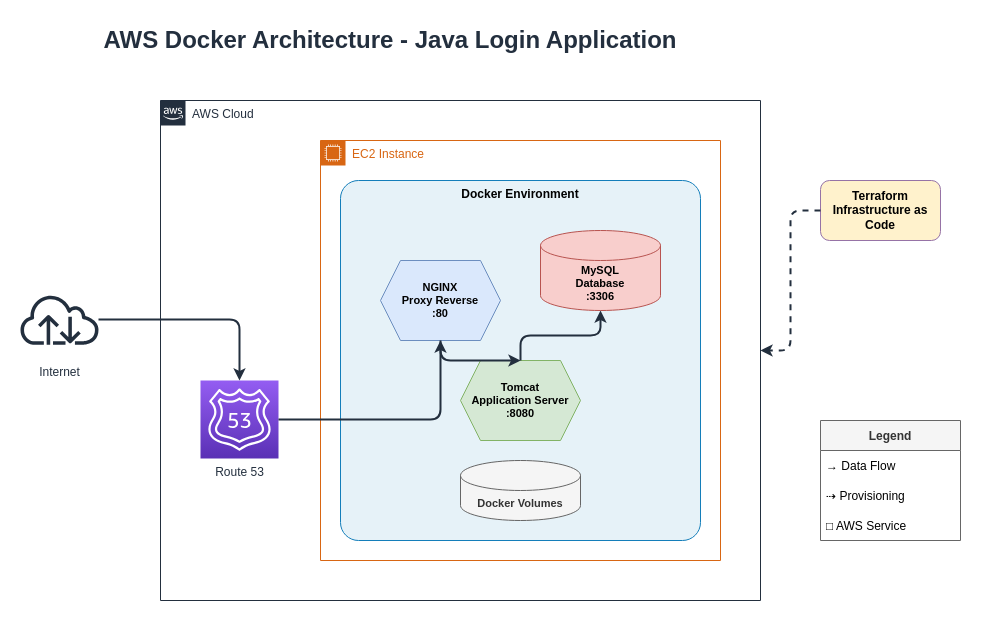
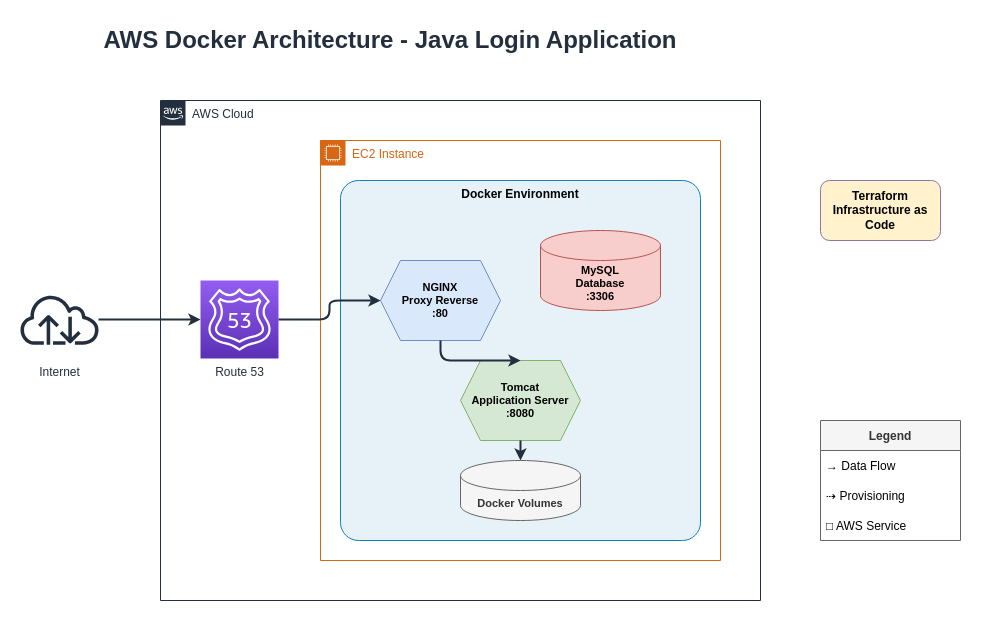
  <mxCell id="0" />
  <mxCell id="1" parent="0" />
  <mxCell id="2" value="AWS Docker Architecture - Java Login Application" style="text;html=1;strokeColor=none;fillColor=none;align=center;verticalAlign=middle;whiteSpace=wrap;rounded=0;fontSize=24;fontStyle=1;fontColor=#232F3E;" vertex="1" parent="1"><mxGeometry x="90" y="20" width="600" height="40" as="geometry" /></mxCell>
  <mxCell id="3" value="Internet" style="sketch=0;outlineConnect=0;fontColor=#232F3E;gradientColor=none;fillColor=#232F3E;strokeColor=none;dashed=0;verticalLabelPosition=bottom;verticalAlign=top;align=center;html=1;fontSize=12;fontStyle=0;aspect=fixed;pointerEvents=1;shape=mxgraph.aws4.internet;" vertex="1" parent="1"><mxGeometry x="20" y="280" width="78" height="78" as="geometry" /></mxCell>
  <mxCell id="4" value="AWS Cloud" style="points=[[0,0],[0.25,0],[0.5,0],[0.75,0],[1,0],[1,0.25],[1,0.5],[1,0.75],[1,1],[0.75,1],[0.5,1],[0.25,1],[0,1],[0,0.75],[0,0.5],[0,0.25]];outlineConnect=0;gradientColor=none;html=1;whiteSpace=wrap;fontSize=12;fontStyle=0;container=1;pointerEvents=0;collapsible=0;recursiveResize=0;shape=mxgraph.aws4.group;grIcon=mxgraph.aws4.group_aws_cloud_alt;strokeColor=#232F3E;fillColor=none;verticalAlign=top;align=left;spacingLeft=30;fontColor=#232F3E;dashed=0;" vertex="1" parent="1"><mxGeometry x="160" y="100" width="600" height="500" as="geometry" /></mxCell>
- <mxCell id="5" value="Route 53" style="sketch=0;points=[[0,0,0],[0.25,0,0],[0.5,0,0],[0.75,0,0],[1,0,0],[0,1,0],[0.25,1,0],[0.5,1,0],[0.75,1,0],[1,1,0],[0,0.25,0],[0,0.5,0],[0,0.75,0],[1,0.25,0],[1,0.5,0],[1,0.75,0]];outlineConnect=0;fontColor=#232F3E;gradientColor=#945DF2;gradientDirection=north;fillColor=#5A30B5;strokeColor=#ffffff;dashed=0;verticalLabelPosition=bottom;verticalAlign=top;align=center;html=1;fontSize=12;fontStyle=0;aspect=fixed;shape=mxgraph.aws4.resourceIcon;resIcon=mxgraph.aws4.route_53;" vertex="1" parent="4"><mxGeometry x="40" y="280" width="78" height="78" as="geometry" /></mxCell>
+ <mxCell id="5" value="Route 53" style="sketch=0;points=[[0,0,0],[0.25,0,0],[0.5,0,0],[0.75,0,0],[1,0,0],[0,1,0],[0.25,1,0],[0.5,1,0],[0.75,1,0],[1,1,0],[0,0.25,0],[0,0.5,0],[0,0.75,0],[1,0.25,0],[1,0.5,0],[1,0.75,0]];outlineConnect=0;fontColor=#232F3E;gradientColor=#945DF2;gradientDirection=north;fillColor=#5A30B5;strokeColor=#ffffff;dashed=0;verticalLabelPosition=bottom;verticalAlign=top;align=center;html=1;fontSize=12;fontStyle=0;aspect=fixed;shape=mxgraph.aws4.resourceIcon;resIcon=mxgraph.aws4.route_53;" vertex="1" parent="4"><mxGeometry x="40" y="180" width="78" height="78" as="geometry" /></mxCell>
  <mxCell id="6" value="EC2 Instance" style="points=[[0,0],[0.25,0],[0.5,0],[0.75,0],[1,0],[1,0.25],[1,0.5],[1,0.75],[1,1],[0.75,1],[0.5,1],[0.25,1],[0,1],[0,0.75],[0,0.5],[0,0.25]];outlineConnect=0;gradientColor=none;html=1;whiteSpace=wrap;fontSize=12;fontStyle=0;container=1;pointerEvents=0;collapsible=0;recursiveResize=0;shape=mxgraph.aws4.group;grIcon=mxgraph.aws4.group_ec2_instance_contents;strokeColor=#D86613;fillColor=none;verticalAlign=top;align=left;spacingLeft=30;fontColor=#D86613;dashed=0;" vertex="1" parent="4"><mxGeometry x="160" y="40" width="400" height="420" as="geometry" /></mxCell>
  <mxCell id="7" value="Docker Environment" style="rounded=1;whiteSpace=wrap;html=1;verticalAlign=top;fillColor=#E6F2F8;strokeColor=#147EBA;fontSize=12;fontStyle=1;arcSize=5;" vertex="1" parent="6"><mxGeometry x="20" y="40" width="360" height="360" as="geometry" /></mxCell>
  <mxCell id="8" value="NGINX&#10;Proxy Reverse&#10;:80" style="shape=hexagon;perimeter=hexagonPerimeter2;whiteSpace=wrap;html=1;fixedSize=1;fillColor=#dae8fc;strokeColor=#6c8ebf;fontSize=11;fontStyle=1" vertex="1" parent="7"><mxGeometry x="40" y="80" width="120" height="80" as="geometry" /></mxCell>
  <mxCell id="9" value="Tomcat&#10;Application Server&#10;:8080" style="shape=hexagon;perimeter=hexagonPerimeter2;whiteSpace=wrap;html=1;fixedSize=1;fillColor=#d5e8d4;strokeColor=#82b366;fontSize=11;fontStyle=1" vertex="1" parent="7"><mxGeometry x="120" y="180" width="120" height="80" as="geometry" /></mxCell>
  <mxCell id="10" value="MySQL&#10;Database&#10;:3306" style="shape=cylinder3;whiteSpace=wrap;html=1;boundedLbl=1;backgroundOutline=1;size=15;fillColor=#f8cecc;strokeColor=#b85450;fontSize=11;fontStyle=1" vertex="1" parent="7"><mxGeometry x="200" y="50" width="120" height="80" as="geometry" /></mxCell>
  <mxCell id="11" value="Docker Volumes" style="shape=cylinder3;whiteSpace=wrap;html=1;boundedLbl=1;backgroundOutline=1;size=15;fillColor=#f5f5f5;strokeColor=#666666;fontColor=#333333;fontSize=11;fontStyle=1" vertex="1" parent="7"><mxGeometry x="120" y="280" width="120" height="60" as="geometry" /></mxCell>
  <mxCell id="12" value="Terraform&#10;Infrastructure as Code" style="rounded=1;whiteSpace=wrap;html=1;fillColor=#fff2cc;strokeColor=#9673a6;fontSize=12;fontStyle=1;" vertex="1" parent="1"><mxGeometry x="820" y="180" width="120" height="60" as="geometry" /></mxCell>
  <mxCell id="13" value="" style="edgeStyle=orthogonalEdgeStyle;rounded=1;orthogonalLoop=1;jettySize=auto;html=1;strokeWidth=2;strokeColor=#232F3E;" edge="1" parent="1" source="3" target="5"><mxGeometry relative="1" as="geometry" /></mxCell>
  <mxCell id="14" value="" style="edgeStyle=orthogonalEdgeStyle;rounded=1;orthogonalLoop=1;jettySize=auto;html=1;strokeWidth=2;strokeColor=#232F3E;" edge="1" parent="1" source="5" target="8"><mxGeometry relative="1" as="geometry" /></mxCell>
  <mxCell id="15" value="" style="edgeStyle=orthogonalEdgeStyle;rounded=1;orthogonalLoop=1;jettySize=auto;html=1;strokeWidth=2;strokeColor=#232F3E;" edge="1" parent="1" source="8" target="9"><mxGeometry relative="1" as="geometry" /></mxCell>
- <mxCell id="16" value="" style="edgeStyle=orthogonalEdgeStyle;rounded=1;orthogonalLoop=1;jettySize=auto;html=1;strokeWidth=2;strokeColor=#232F3E;" edge="1" parent="1" source="9" target="10"><mxGeometry relative="1" as="geometry" /></mxCell>
- <mxCell id="17" value="" style="edgeStyle=orthogonalEdgeStyle;rounded=1;orthogonalLoop=1;jettySize=auto;html=1;strokeWidth=2;strokeColor=#232F3E;dashed=1;" edge="1" parent="1" source="12" target="4"><mxGeometry relative="1" as="geometry" /></mxCell>
+ <mxCell id="16" value="" style="edgeStyle=orthogonalEdgeStyle;rounded=1;orthogonalLoop=1;jettySize=auto;html=1;strokeWidth=2;strokeColor=#232F3E;" edge="1" parent="1" source="9" target="11"><mxGeometry relative="1" as="geometry" /></mxCell>
  <mxCell id="18" value="Legend" style="swimlane;fontStyle=1;childLayout=stackLayout;horizontal=1;startSize=30;horizontalStack=0;resizeParent=1;resizeParentMax=0;resizeLast=0;collapsible=1;marginBottom=0;fillColor=#f5f5f5;strokeColor=#666666;fontColor=#333333;" vertex="1" parent="1"><mxGeometry x="820" y="420" width="140" height="120" as="geometry" /></mxCell>
  <mxCell id="19" value="→ Data Flow" style="text;strokeColor=none;fillColor=none;align=left;verticalAlign=middle;spacingLeft=4;spacingRight=4;overflow=hidden;points=[[0,0.5],[1,0.5]];portConstraint=eastwest;rotatable=0;" vertex="1" parent="18"><mxGeometry y="30" width="140" height="30" as="geometry" /></mxCell>
  <mxCell id="20" value="⇢ Provisioning" style="text;strokeColor=none;fillColor=none;align=left;verticalAlign=middle;spacingLeft=4;spacingRight=4;overflow=hidden;points=[[0,0.5],[1,0.5]];portConstraint=eastwest;rotatable=0;" vertex="1" parent="18"><mxGeometry y="60" width="140" height="30" as="geometry" /></mxCell>
  <mxCell id="21" value="□ AWS Service" style="text;strokeColor=none;fillColor=none;align=left;verticalAlign=middle;spacingLeft=4;spacingRight=4;overflow=hidden;points=[[0,0.5],[1,0.5]];portConstraint=eastwest;rotatable=0;" vertex="1" parent="18"><mxGeometry y="90" width="140" height="30" as="geometry" /></mxCell>
